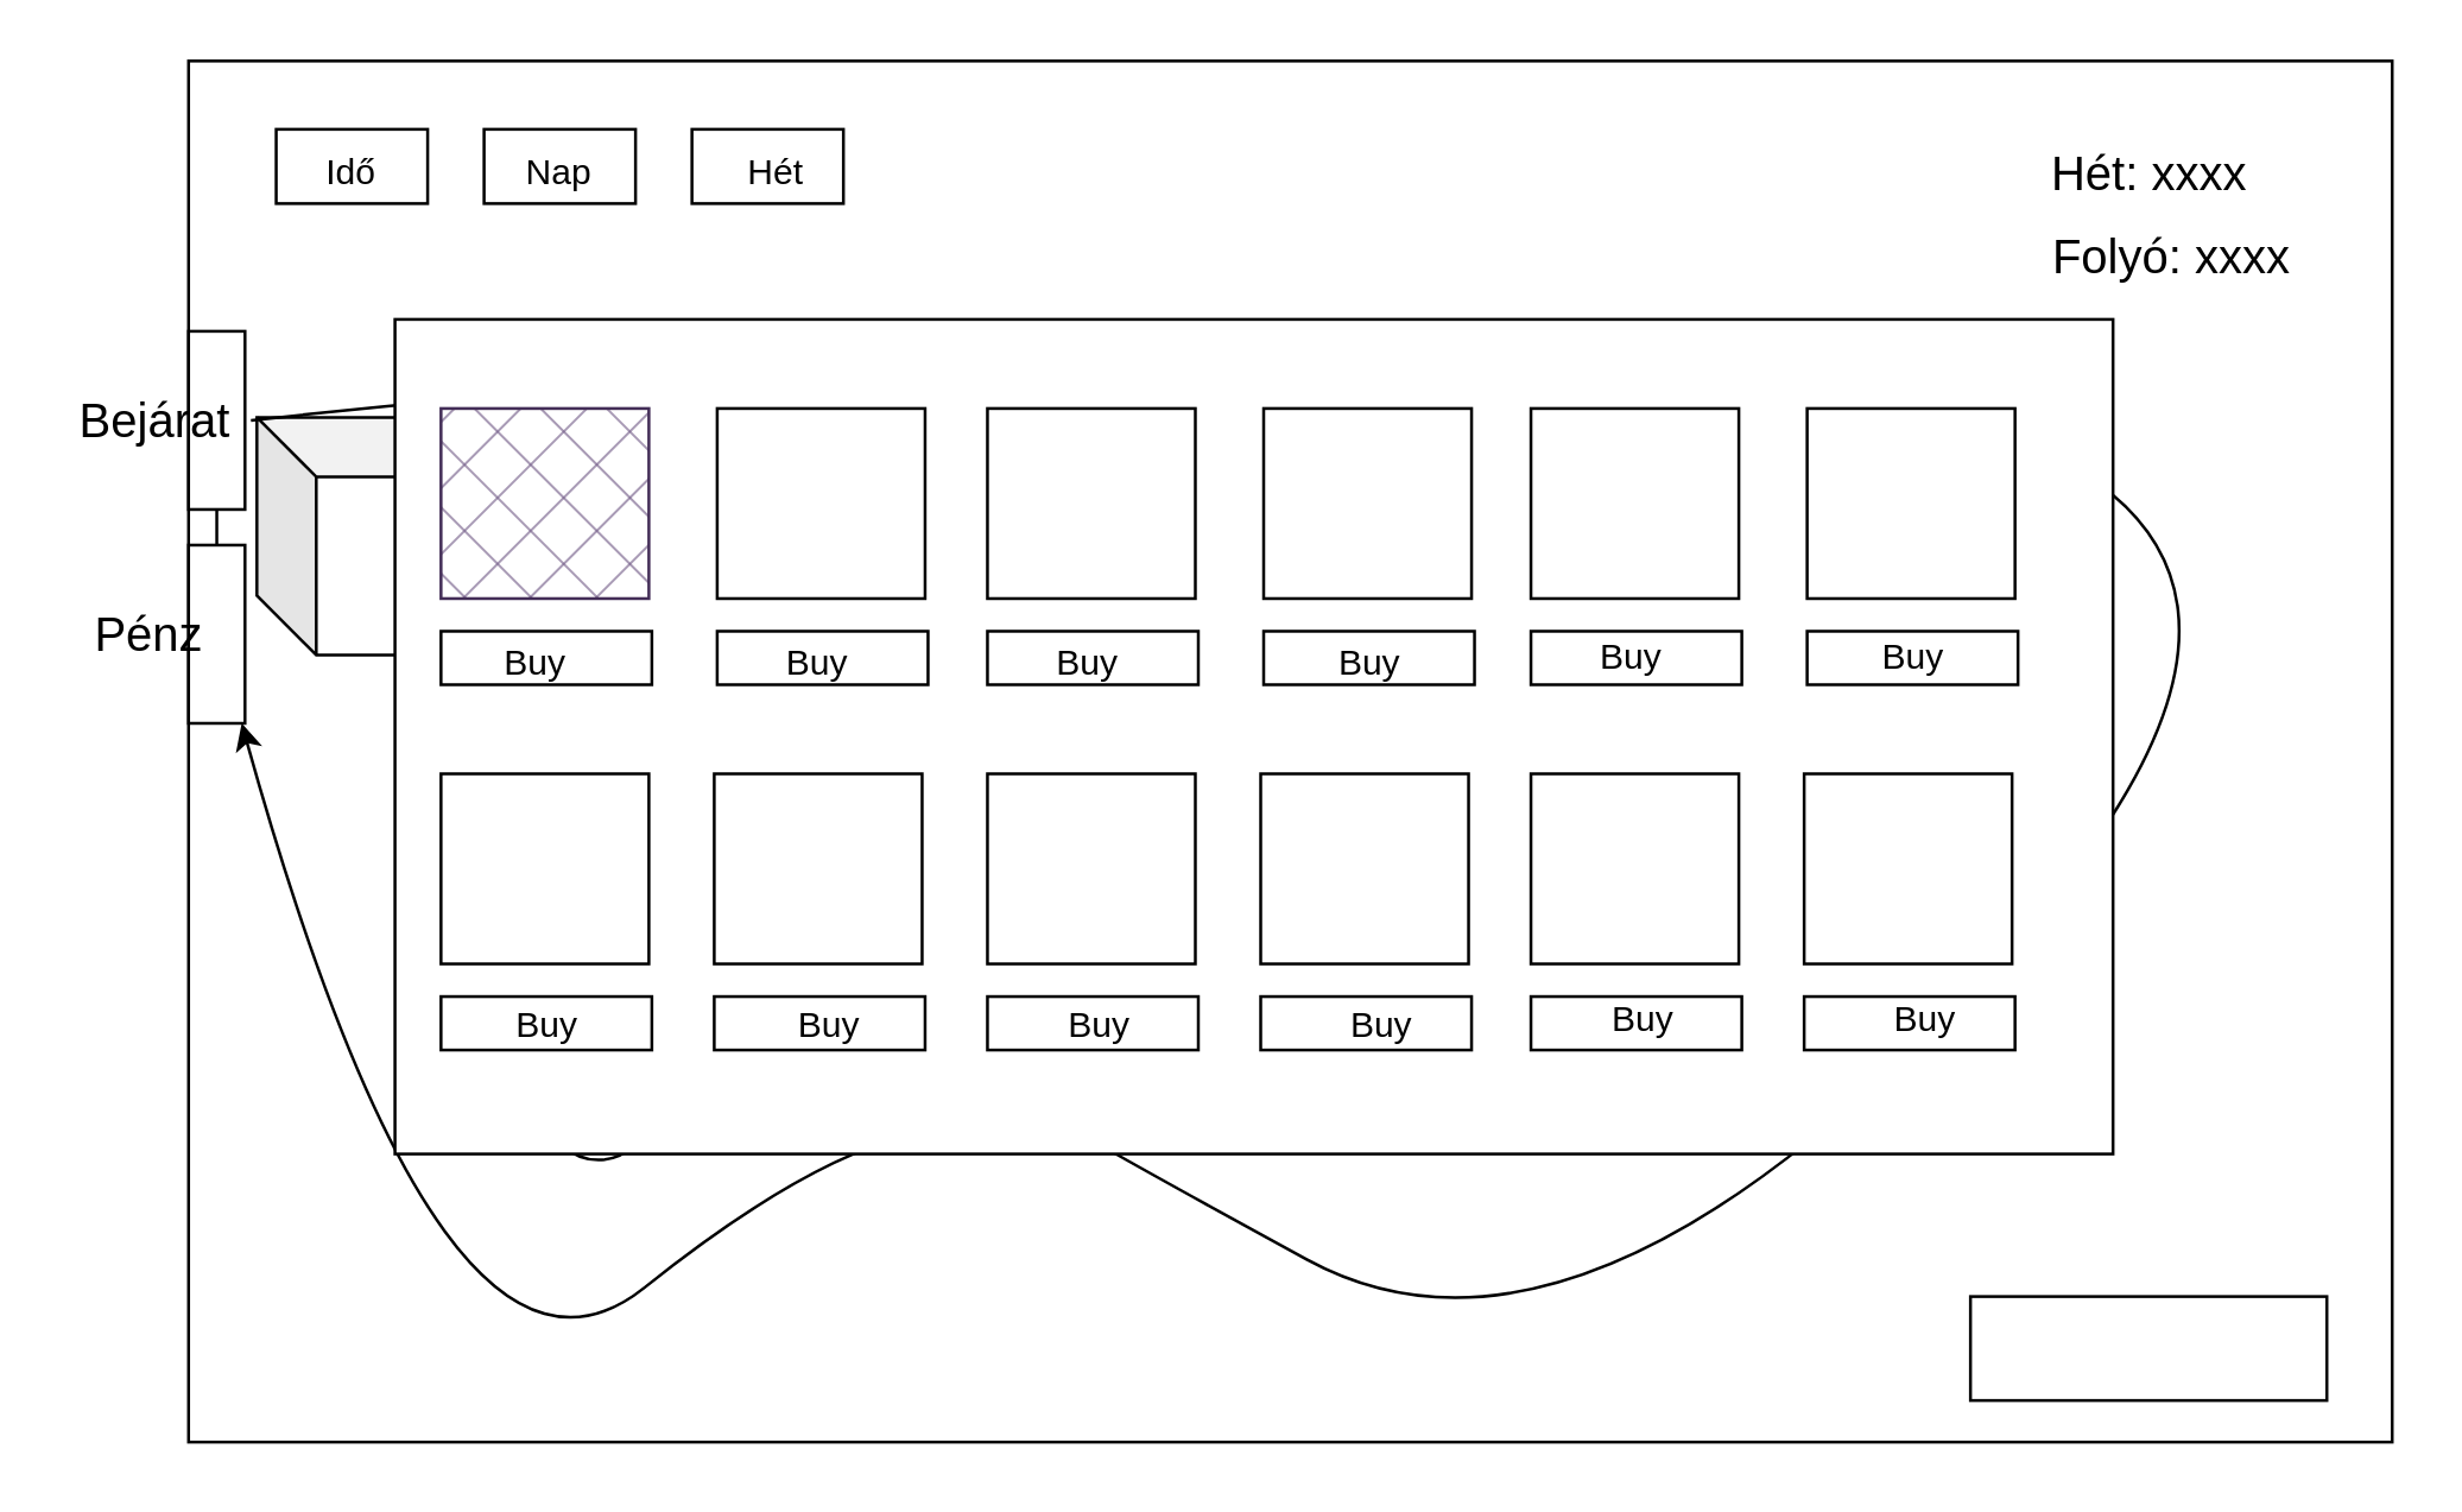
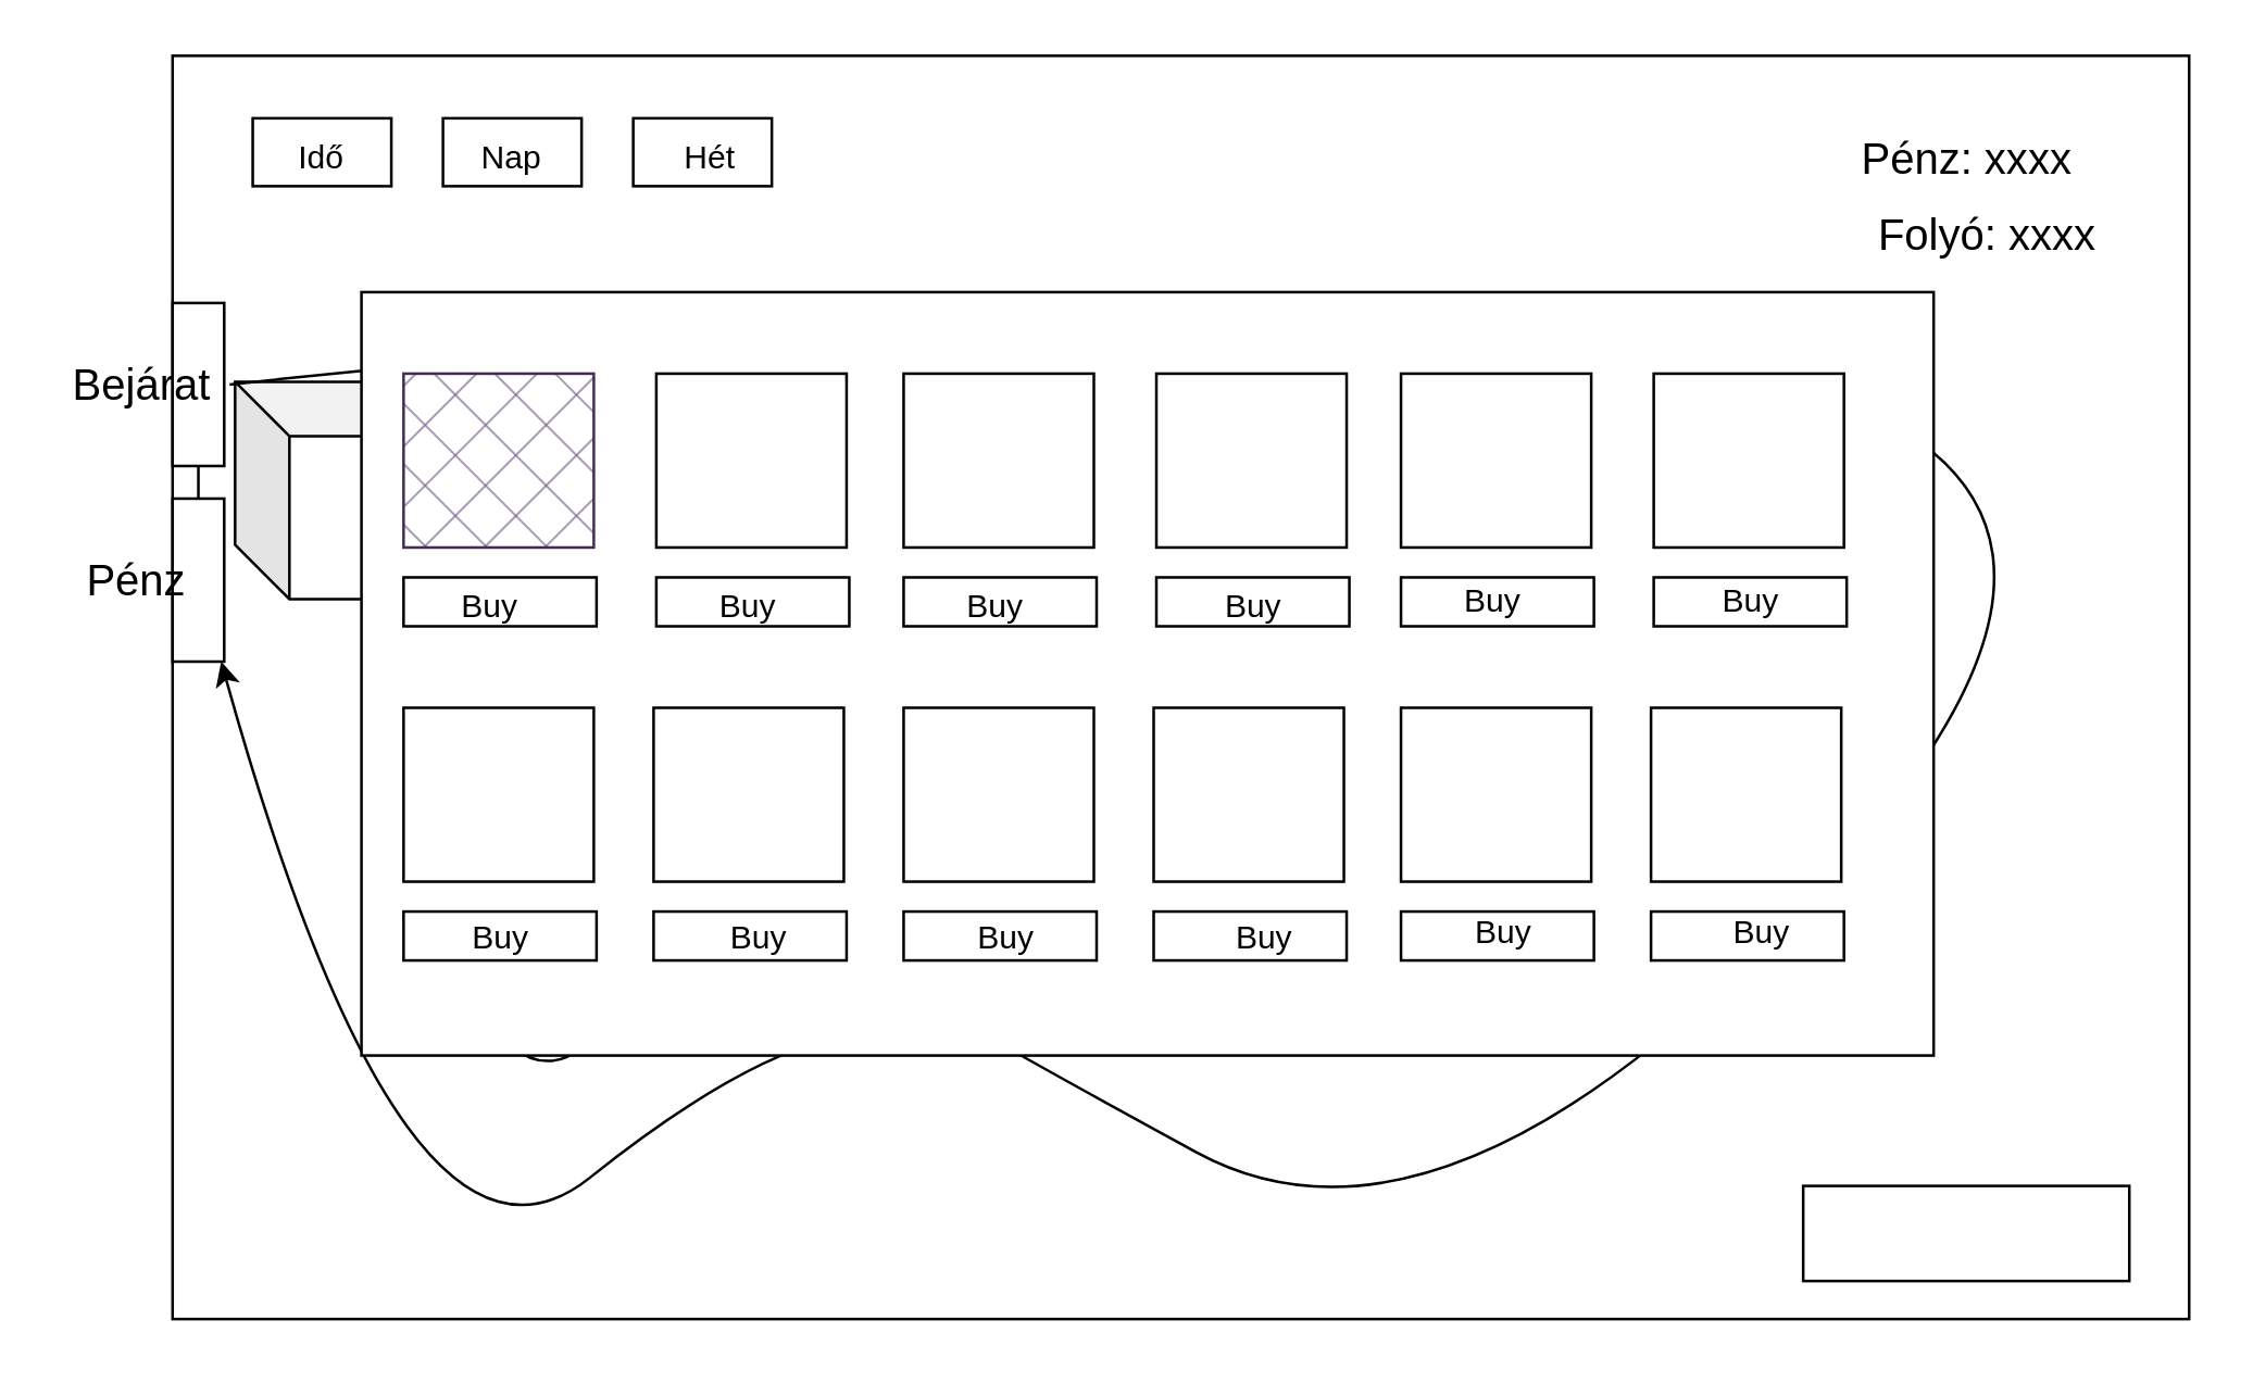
  <mxCell id="0" />
  <mxCell id="1" parent="0" />
  <mxCell id="2" value="" style="rounded=0;whiteSpace=wrap;html=1;" vertex="1" parent="1"><mxGeometry x="63" y="20" width="742" height="465" as="geometry" /></mxCell>
  <mxCell id="3" value="" style="shape=cube;whiteSpace=wrap;html=1;boundedLbl=1;backgroundOutline=1;darkOpacity=0.05;darkOpacity2=0.1;" vertex="1" parent="1"><mxGeometry x="86" y="140" width="120" height="80" as="geometry" /></mxCell>
  <mxCell id="4" value="" style="rounded=0;whiteSpace=wrap;html=1;" vertex="1" parent="1"><mxGeometry x="663" y="436" width="120" height="35" as="geometry" /></mxCell>
  <mxCell id="5" value="" style="rounded=0;whiteSpace=wrap;html=1;" vertex="1" parent="1"><mxGeometry x="92.5" y="43" width="51" height="25" as="geometry" /></mxCell>
  <mxCell id="6" value="" style="rounded=0;whiteSpace=wrap;html=1;" vertex="1" parent="1"><mxGeometry x="162.5" y="43" width="51" height="25" as="geometry" /></mxCell>
  <mxCell id="7" value="" style="rounded=0;whiteSpace=wrap;html=1;" vertex="1" parent="1"><mxGeometry x="232.5" y="43" width="51" height="25" as="geometry" /></mxCell>
  <mxCell id="8" value="Idő" style="text;html=1;align=center;verticalAlign=middle;whiteSpace=wrap;rounded=0;" vertex="1" parent="1"><mxGeometry x="88" y="43" width="60" height="30" as="geometry" /></mxCell>
  <mxCell id="9" value="Nap" style="text;html=1;align=center;verticalAlign=middle;whiteSpace=wrap;rounded=0;" vertex="1" parent="1"><mxGeometry x="158" y="43" width="60" height="30" as="geometry" /></mxCell>
  <mxCell id="10" value="Hét" style="text;html=1;align=center;verticalAlign=middle;whiteSpace=wrap;rounded=0;" vertex="1" parent="1"><mxGeometry x="230.5" y="43" width="60" height="30" as="geometry" /></mxCell>
- <mxCell id="11" value="&lt;font style=&quot;font-size: 16px;&quot;&gt;Hét: xxxx&lt;/font&gt;" style="text;html=1;align=center;verticalAlign=middle;whiteSpace=wrap;rounded=0;" vertex="1" parent="1"><mxGeometry x="671.5" y="43" width="103" height="30" as="geometry" /></mxCell>
+ <mxCell id="11" value="&lt;font style=&quot;font-size: 16px;&quot;&gt;Pénz: xxxx&lt;/font&gt;" style="text;html=1;align=center;verticalAlign=middle;whiteSpace=wrap;rounded=0;" vertex="1" parent="1"><mxGeometry x="671.5" y="43" width="103" height="30" as="geometry" /></mxCell>
  <mxCell id="12" value="&lt;font style=&quot;font-size: 16px;&quot;&gt;Folyó: xxxx&lt;/font&gt;" style="text;html=1;align=center;verticalAlign=middle;whiteSpace=wrap;rounded=0;" vertex="1" parent="1"><mxGeometry x="671.5" y="71" width="117.5" height="30" as="geometry" /></mxCell>
  <mxCell id="13" value="" style="rounded=0;whiteSpace=wrap;html=1;" vertex="1" parent="1"><mxGeometry x="63" y="111" width="19" height="60" as="geometry" /></mxCell>
  <mxCell id="14" value="&lt;font style=&quot;font-size: 16px;&quot;&gt;Bejárat&lt;/font&gt;" style="text;html=1;align=center;verticalAlign=middle;whiteSpace=wrap;rounded=0;" vertex="1" parent="1"><mxGeometry x="22" y="126" width="60" height="30" as="geometry" /></mxCell>
  <mxCell id="15" value="" style="rounded=0;whiteSpace=wrap;html=1;" vertex="1" parent="1"><mxGeometry x="63" y="183" width="19" height="60" as="geometry" /></mxCell>
  <mxCell id="16" value="" style="curved=1;endArrow=classic;html=1;rounded=0;" edge="1" parent="1" target="15"><mxGeometry width="50" height="50" relative="1" as="geometry"><mxPoint x="84" y="141" as="sourcePoint" /><mxPoint x="134" y="91" as="targetPoint" /><Array as="points"><mxPoint x="489" y="97" /><mxPoint x="807" y="178" /><mxPoint x="532" y="474" /><mxPoint x="347" y="373" /><mxPoint x="365" y="379" /><mxPoint x="284" y="379" /><mxPoint x="149" y="487" /></Array></mxGeometry></mxCell>
  <mxCell id="17" value="" style="endArrow=none;html=1;rounded=0;entryX=0.5;entryY=1;entryDx=0;entryDy=0;exitX=0.5;exitY=0;exitDx=0;exitDy=0;" edge="1" parent="1" source="15" target="13"><mxGeometry width="50" height="50" relative="1" as="geometry"><mxPoint x="390" y="330" as="sourcePoint" /><mxPoint x="440" y="280" as="targetPoint" /></mxGeometry></mxCell>
  <mxCell id="18" value="&lt;font style=&quot;font-size: 16px;&quot;&gt;Safari menü&lt;/font&gt;" style="text;html=1;align=center;verticalAlign=middle;whiteSpace=wrap;rounded=0;" vertex="1" parent="1"><mxGeometry x="129" y="174" width="60" height="30" as="geometry" /></mxCell>
  <mxCell id="19" value="&lt;font style=&quot;font-size: 16px;&quot;&gt;Pénz&lt;/font&gt;" style="text;html=1;align=center;verticalAlign=middle;whiteSpace=wrap;rounded=0;" vertex="1" parent="1"><mxGeometry x="20" y="198" width="60" height="30" as="geometry" /></mxCell>
  <mxCell id="20" value="" style="ellipse;whiteSpace=wrap;html=1;aspect=fixed;" vertex="1" parent="1"><mxGeometry x="511" y="349" width="34" height="34" as="geometry" /></mxCell>
  <mxCell id="21" value="" style="ellipse;whiteSpace=wrap;html=1;aspect=fixed;" vertex="1" parent="1"><mxGeometry x="345" y="137" width="34" height="34" as="geometry" /></mxCell>
  <mxCell id="22" value="" style="ellipse;whiteSpace=wrap;html=1;aspect=fixed;" vertex="1" parent="1"><mxGeometry x="184" y="356" width="34" height="34" as="geometry" /></mxCell>
  <mxCell id="23" value="Töltő" style="text;html=1;align=center;verticalAlign=middle;whiteSpace=wrap;rounded=0;" vertex="1" parent="1"><mxGeometry x="338.5" y="141" width="47" height="30" as="geometry" /></mxCell>
  <mxCell id="24" value="Töltő" style="text;html=1;align=center;verticalAlign=middle;whiteSpace=wrap;rounded=0;" vertex="1" parent="1"><mxGeometry x="177.5" y="360" width="47" height="30" as="geometry" /></mxCell>
  <mxCell id="25" value="Töltő" style="text;html=1;align=center;verticalAlign=middle;whiteSpace=wrap;rounded=0;" vertex="1" parent="1"><mxGeometry x="501" y="353" width="47" height="30" as="geometry" /></mxCell>
  <mxCell id="26" value="" style="shape=tape;whiteSpace=wrap;html=1;rotation=0;" vertex="1" parent="1"><mxGeometry x="470" y="181" width="139.25" height="39" as="geometry" /></mxCell>
  <mxCell id="27" value="Folyó" style="text;html=1;align=center;verticalAlign=middle;whiteSpace=wrap;rounded=0;" vertex="1" parent="1"><mxGeometry x="498" y="190" width="60" height="30" as="geometry" /></mxCell>
  <mxCell id="28" value="" style="triangle;whiteSpace=wrap;html=1;rotation=-90;" vertex="1" parent="1"><mxGeometry x="250.25" y="267.75" width="33" height="43.5" as="geometry" /></mxCell>
  <mxCell id="29" value="" style="triangle;whiteSpace=wrap;html=1;rotation=-90;" vertex="1" parent="1"><mxGeometry x="279" y="271" width="33" height="43.5" as="geometry" /></mxCell>
  <mxCell id="30" value="" style="triangle;whiteSpace=wrap;html=1;rotation=-90;" vertex="1" parent="1"><mxGeometry x="266" y="259" width="33" height="43.5" as="geometry" /></mxCell>
  <mxCell id="31" value="Dombok" style="text;html=1;align=center;verticalAlign=middle;whiteSpace=wrap;rounded=0;" vertex="1" parent="1"><mxGeometry x="252.5" y="246" width="60" height="30" as="geometry" /></mxCell>
  <mxCell id="32" value="" style="ellipse;shape=cloud;whiteSpace=wrap;html=1;" vertex="1" parent="1"><mxGeometry x="460" y="282" width="77" height="35" as="geometry" /></mxCell>
  <mxCell id="33" value="Bokor" style="text;html=1;align=center;verticalAlign=middle;whiteSpace=wrap;rounded=0;" vertex="1" parent="1"><mxGeometry x="474" y="287" width="60" height="30" as="geometry" /></mxCell>
  <mxCell id="34" value="" style="rounded=0;whiteSpace=wrap;html=1;" vertex="1" parent="1"><mxGeometry x="132.5" y="107" width="578.5" height="281" as="geometry" /></mxCell>
  <mxCell id="35" value="" style="rounded=0;whiteSpace=wrap;html=1;glass=0;fillColor=#76608a;strokeColor=#432D57;fillStyle=cross-hatch;fontColor=#ffffff;" vertex="1" parent="1"><mxGeometry x="148" y="137" width="70" height="64" as="geometry" /></mxCell>
  <mxCell id="36" value="" style="rounded=0;whiteSpace=wrap;html=1;" vertex="1" parent="1"><mxGeometry x="148" y="212" width="71" height="18" as="geometry" /></mxCell>
  <mxCell id="37" value="" style="rounded=0;whiteSpace=wrap;html=1;fillStyle=cross-hatch;" vertex="1" parent="1"><mxGeometry x="241" y="137" width="70" height="64" as="geometry" /></mxCell>
  <mxCell id="38" value="" style="rounded=0;whiteSpace=wrap;html=1;" vertex="1" parent="1"><mxGeometry x="241" y="212" width="71" height="18" as="geometry" /></mxCell>
  <mxCell id="39" value="" style="rounded=0;whiteSpace=wrap;html=1;fillStyle=cross-hatch;" vertex="1" parent="1"><mxGeometry x="148" y="260" width="70" height="64" as="geometry" /></mxCell>
  <mxCell id="40" value="" style="rounded=0;whiteSpace=wrap;html=1;" vertex="1" parent="1"><mxGeometry x="148" y="335" width="71" height="18" as="geometry" /></mxCell>
  <mxCell id="41" value="" style="rounded=0;whiteSpace=wrap;html=1;fillStyle=cross-hatch;" vertex="1" parent="1"><mxGeometry x="240" y="260" width="70" height="64" as="geometry" /></mxCell>
  <mxCell id="42" value="" style="rounded=0;whiteSpace=wrap;html=1;" vertex="1" parent="1"><mxGeometry x="240" y="335" width="71" height="18" as="geometry" /></mxCell>
  <mxCell id="43" value="" style="rounded=0;whiteSpace=wrap;html=1;fillStyle=cross-hatch;" vertex="1" parent="1"><mxGeometry x="332" y="137" width="70" height="64" as="geometry" /></mxCell>
  <mxCell id="44" value="" style="rounded=0;whiteSpace=wrap;html=1;" vertex="1" parent="1"><mxGeometry x="332" y="212" width="71" height="18" as="geometry" /></mxCell>
  <mxCell id="45" value="" style="rounded=0;whiteSpace=wrap;html=1;fillStyle=cross-hatch;" vertex="1" parent="1"><mxGeometry x="425" y="137" width="70" height="64" as="geometry" /></mxCell>
  <mxCell id="46" value="" style="rounded=0;whiteSpace=wrap;html=1;" vertex="1" parent="1"><mxGeometry x="425" y="212" width="71" height="18" as="geometry" /></mxCell>
  <mxCell id="47" value="" style="rounded=0;whiteSpace=wrap;html=1;fillStyle=cross-hatch;" vertex="1" parent="1"><mxGeometry x="332" y="260" width="70" height="64" as="geometry" /></mxCell>
  <mxCell id="48" value="" style="rounded=0;whiteSpace=wrap;html=1;" vertex="1" parent="1"><mxGeometry x="332" y="335" width="71" height="18" as="geometry" /></mxCell>
  <mxCell id="49" value="" style="rounded=0;whiteSpace=wrap;html=1;fillStyle=cross-hatch;" vertex="1" parent="1"><mxGeometry x="424" y="260" width="70" height="64" as="geometry" /></mxCell>
  <mxCell id="50" value="" style="rounded=0;whiteSpace=wrap;html=1;" vertex="1" parent="1"><mxGeometry x="424" y="335" width="71" height="18" as="geometry" /></mxCell>
  <mxCell id="51" value="" style="rounded=0;whiteSpace=wrap;html=1;fillStyle=cross-hatch;" vertex="1" parent="1"><mxGeometry x="515" y="137" width="70" height="64" as="geometry" /></mxCell>
  <mxCell id="52" value="" style="rounded=0;whiteSpace=wrap;html=1;" vertex="1" parent="1"><mxGeometry x="515" y="212" width="71" height="18" as="geometry" /></mxCell>
  <mxCell id="53" value="" style="rounded=0;whiteSpace=wrap;html=1;fillStyle=cross-hatch;" vertex="1" parent="1"><mxGeometry x="608" y="137" width="70" height="64" as="geometry" /></mxCell>
  <mxCell id="54" value="" style="rounded=0;whiteSpace=wrap;html=1;" vertex="1" parent="1"><mxGeometry x="608" y="212" width="71" height="18" as="geometry" /></mxCell>
  <mxCell id="55" value="" style="rounded=0;whiteSpace=wrap;html=1;fillStyle=cross-hatch;" vertex="1" parent="1"><mxGeometry x="515" y="260" width="70" height="64" as="geometry" /></mxCell>
  <mxCell id="56" value="" style="rounded=0;whiteSpace=wrap;html=1;" vertex="1" parent="1"><mxGeometry x="515" y="335" width="71" height="18" as="geometry" /></mxCell>
  <mxCell id="57" value="" style="rounded=0;whiteSpace=wrap;html=1;fillStyle=cross-hatch;" vertex="1" parent="1"><mxGeometry x="607" y="260" width="70" height="64" as="geometry" /></mxCell>
  <mxCell id="58" value="" style="rounded=0;whiteSpace=wrap;html=1;" vertex="1" parent="1"><mxGeometry x="607" y="335" width="71" height="18" as="geometry" /></mxCell>
  <mxCell id="59" value="Buy" style="text;html=1;align=center;verticalAlign=middle;whiteSpace=wrap;rounded=0;" vertex="1" parent="1"><mxGeometry x="150" y="208" width="60" height="30" as="geometry" /></mxCell>
  <mxCell id="60" value="Buy" style="text;html=1;align=center;verticalAlign=middle;whiteSpace=wrap;rounded=0;" vertex="1" parent="1"><mxGeometry x="245" y="208" width="60" height="30" as="geometry" /></mxCell>
  <mxCell id="61" value="Buy" style="text;html=1;align=center;verticalAlign=middle;whiteSpace=wrap;rounded=0;" vertex="1" parent="1"><mxGeometry x="336" y="208" width="60" height="30" as="geometry" /></mxCell>
  <mxCell id="62" value="Buy" style="text;html=1;align=center;verticalAlign=middle;whiteSpace=wrap;rounded=0;" vertex="1" parent="1"><mxGeometry x="431" y="208" width="60" height="30" as="geometry" /></mxCell>
  <mxCell id="63" value="Buy" style="text;html=1;align=center;verticalAlign=middle;whiteSpace=wrap;rounded=0;" vertex="1" parent="1"><mxGeometry x="519" y="206" width="60" height="30" as="geometry" /></mxCell>
  <mxCell id="64" value="Buy" style="text;html=1;align=center;verticalAlign=middle;whiteSpace=wrap;rounded=0;" vertex="1" parent="1"><mxGeometry x="614" y="206" width="60" height="30" as="geometry" /></mxCell>
  <mxCell id="65" value="Buy" style="text;html=1;align=center;verticalAlign=middle;whiteSpace=wrap;rounded=0;" vertex="1" parent="1"><mxGeometry x="154" y="330" width="60" height="30" as="geometry" /></mxCell>
  <mxCell id="66" value="Buy" style="text;html=1;align=center;verticalAlign=middle;whiteSpace=wrap;rounded=0;" vertex="1" parent="1"><mxGeometry x="249" y="330" width="60" height="30" as="geometry" /></mxCell>
  <mxCell id="67" value="Buy" style="text;html=1;align=center;verticalAlign=middle;whiteSpace=wrap;rounded=0;" vertex="1" parent="1"><mxGeometry x="340" y="330" width="60" height="30" as="geometry" /></mxCell>
  <mxCell id="68" value="Buy" style="text;html=1;align=center;verticalAlign=middle;whiteSpace=wrap;rounded=0;" vertex="1" parent="1"><mxGeometry x="435" y="330" width="60" height="30" as="geometry" /></mxCell>
  <mxCell id="69" value="Buy" style="text;html=1;align=center;verticalAlign=middle;whiteSpace=wrap;rounded=0;" vertex="1" parent="1"><mxGeometry x="523" y="328" width="60" height="30" as="geometry" /></mxCell>
  <mxCell id="70" value="Buy" style="text;html=1;align=center;verticalAlign=middle;whiteSpace=wrap;rounded=0;" vertex="1" parent="1"><mxGeometry x="618" y="328" width="60" height="30" as="geometry" /></mxCell>
